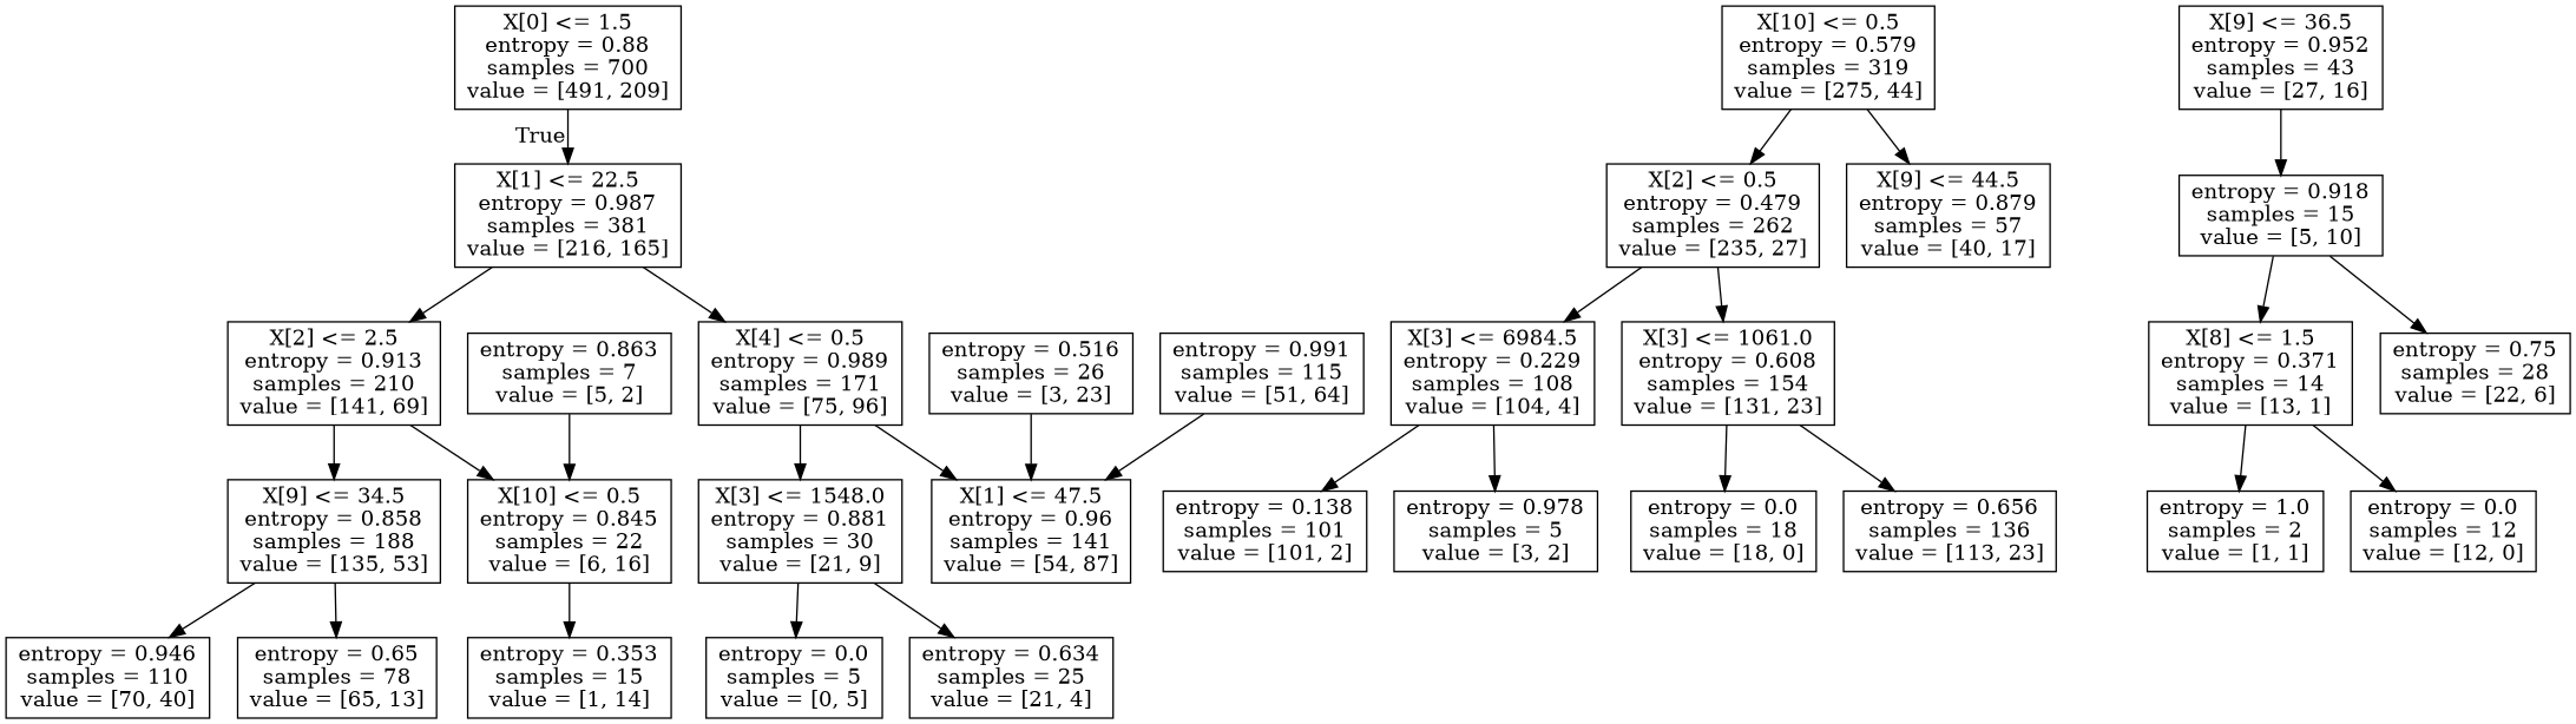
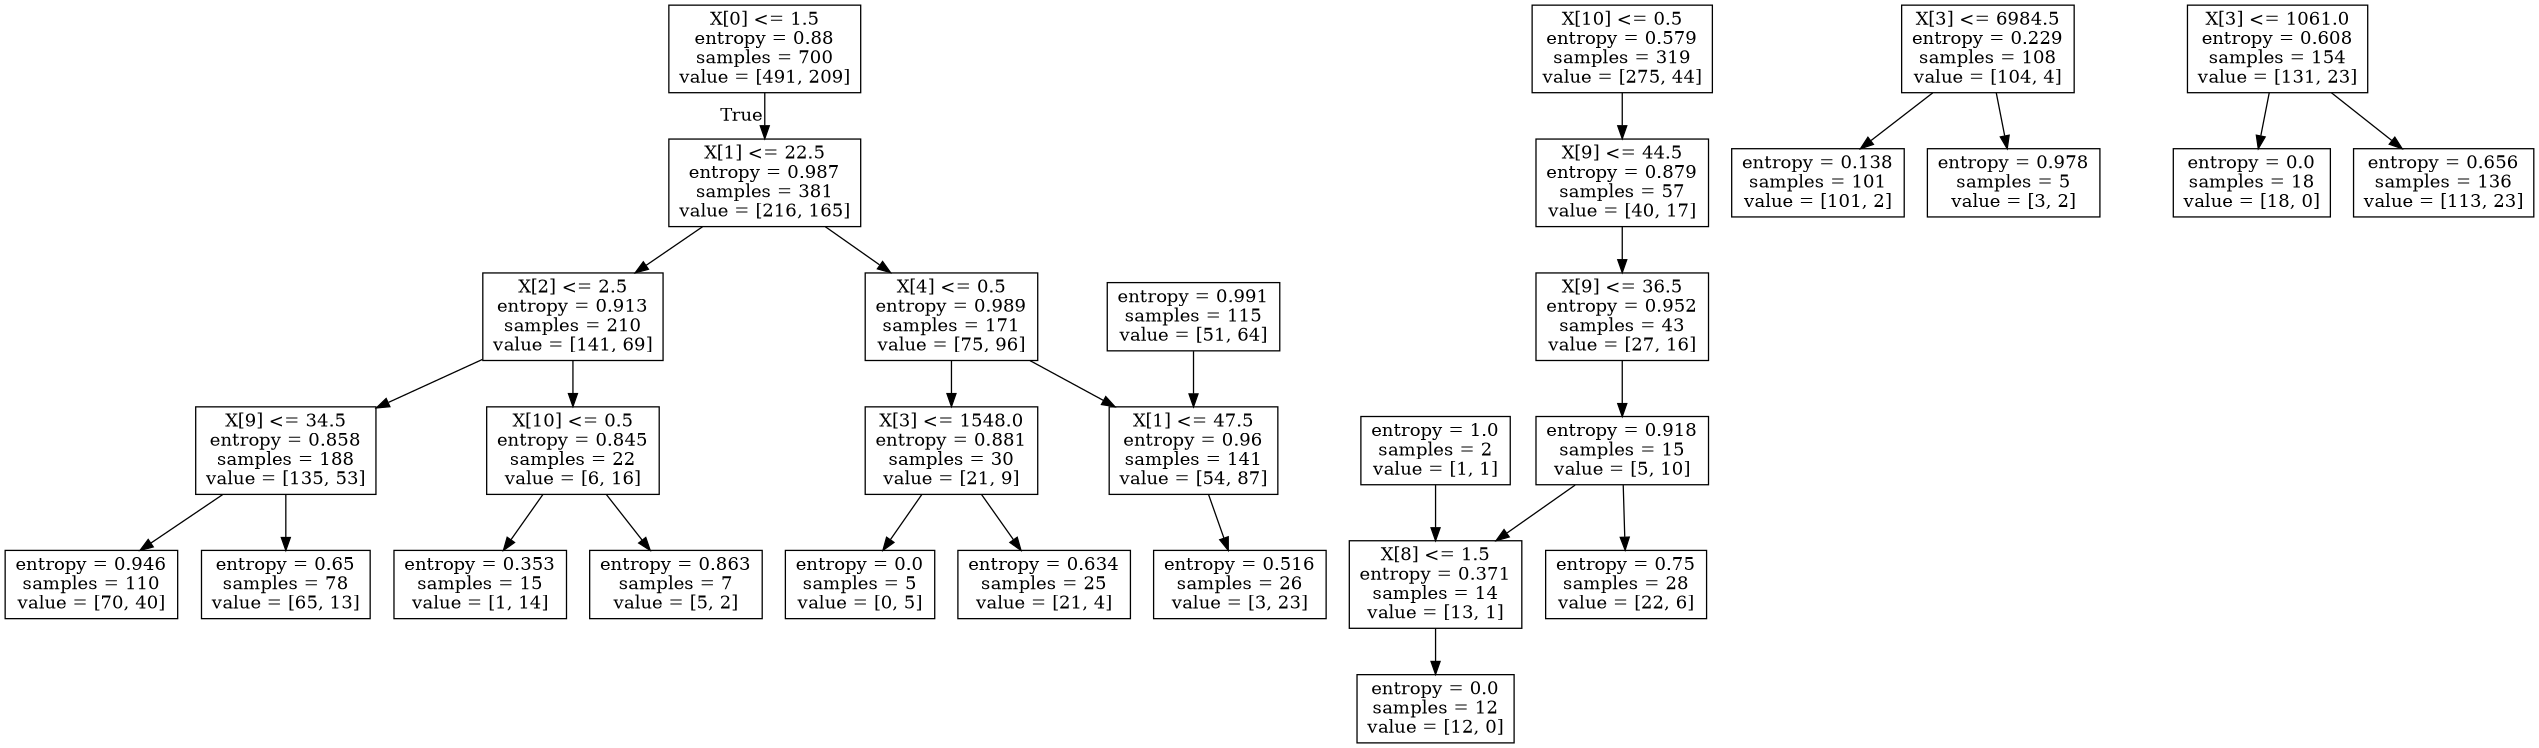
  digraph {
    node [shape=box]
    n1 [label="X[0] <= 1.5\nentropy = 0.88\nsamples = 700\nvalue = [491, 209]"]
    n2 [label="X[1] <= 22.5\nentropy = 0.987\nsamples = 381\nvalue = [216, 165]"]
    n3 [label="X[2] <= 2.5\nentropy = 0.913\nsamples = 210\nvalue = [141, 69]"]
    n4 [label="X[4] <= 0.5\nentropy = 0.989\nsamples = 171\nvalue = [75, 96]"]
    n5 [label="X[10] <= 0.5\nentropy = 0.579\nsamples = 319\nvalue = [275, 44]"]
-   n6 [label="X[2] <= 0.5\nentropy = 0.479\nsamples = 262\nvalue = [235, 27]"]
    n7 [label="X[9] <= 44.5\nentropy = 0.879\nsamples = 57\nvalue = [40, 17]"]
    n8 [label="X[9] <= 34.5\nentropy = 0.858\nsamples = 188\nvalue = [135, 53]"]
    n9 [label="X[10] <= 0.5\nentropy = 0.845\nsamples = 22\nvalue = [6, 16]"]
    n10 [label="X[3] <= 1548.0\nentropy = 0.881\nsamples = 30\nvalue = [21, 9]"]
    n11 [label="X[1] <= 47.5\nentropy = 0.96\nsamples = 141\nvalue = [54, 87]"]
    n12 [label="entropy = 0.946\nsamples = 110\nvalue = [70, 40]"]
    n13 [label="entropy = 0.65\nsamples = 78\nvalue = [65, 13]"]
    n14 [label="entropy = 0.353\nsamples = 15\nvalue = [1, 14]"]
    n15 [label="entropy = 0.863\nsamples = 7\nvalue = [5, 2]"]
    n16 [label="entropy = 0.0\nsamples = 5\nvalue = [0, 5]"]
    n17 [label="entropy = 0.634\nsamples = 25\nvalue = [21, 4]"]
    n18 [label="entropy = 0.516\nsamples = 26\nvalue = [3, 23]"]
    n19 [label="entropy = 0.991\nsamples = 115\nvalue = [51, 64]"]
    n20 [label="X[3] <= 6984.5\nentropy = 0.229\nsamples = 108\nvalue = [104, 4]"]
    n21 [label="X[3] <= 1061.0\nentropy = 0.608\nsamples = 154\nvalue = [131, 23]"]
    n22 [label="X[9] <= 36.5\nentropy = 0.952\nsamples = 43\nvalue = [27, 16]"]
    n23 [label="entropy = 0.138\nsamples = 101\nvalue = [101, 2]"]
    n24 [label="entropy = 0.978\nsamples = 5\nvalue = [3, 2]"]
    n25 [label="entropy = 0.0\nsamples = 18\nvalue = [18, 0]"]
    n26 [label="entropy = 0.656\nsamples = 136\nvalue = [113, 23]"]
    n27 [label="entropy = 0.918\nsamples = 15\nvalue = [5, 10]"]
    n28 [label="X[8] <= 1.5\nentropy = 0.371\nsamples = 14\nvalue = [13, 1]"]
    n29 [label="entropy = 1.0\nsamples = 2\nvalue = [1, 1]"]
    n30 [label="entropy = 0.0\nsamples = 12\nvalue = [12, 0]"]
    n31 [label="entropy = 0.75\nsamples = 28\nvalue = [22, 6]"]
    n1 -> n2 [headlabel=True labelangle=45 labeldistance=2.5]
    n2 -> n3
    n2 -> n4
    n3 -> n8
    n3 -> n9
    n4 -> n10
    n4 -> n11
-   n5 -> n6
    n5 -> n7
-   n6 -> n20
-   n6 -> n21
+   n7 -> n22
    n8 -> n12
    n8 -> n13
    n9 -> n14
-   n15 -> n9
+   n9 -> n15
    n10 -> n16
    n10 -> n17
-   n18 -> n11
+   n11 -> n18
    n19 -> n11
    n20 -> n23
    n20 -> n24
    n21 -> n25
    n21 -> n26
    n22 -> n27
    n27 -> n28
    n27 -> n31
-   n28 -> n29
+   n29 -> n28
    n28 -> n30
  }
